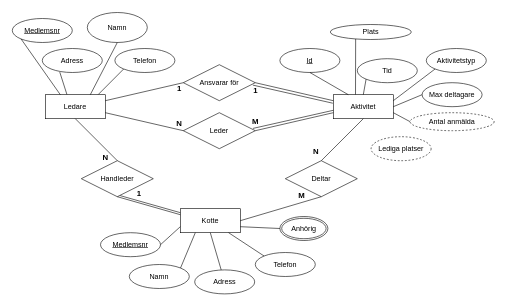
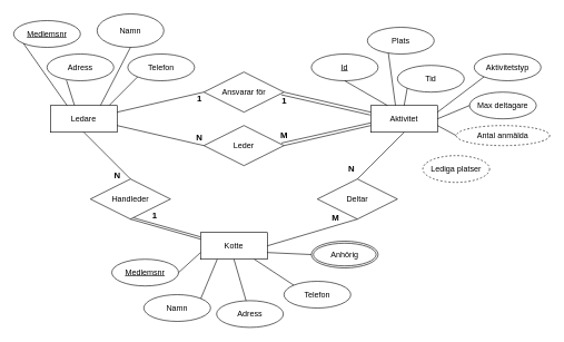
  <mxCell id="0" />
  <mxCell id="1" parent="0" />
  <mxCell id="2" value="Ledare" style="whiteSpace=wrap;html=1;align=center;" vertex="1" parent="1"><mxGeometry x="75" y="157" width="100" height="40" as="geometry" /></mxCell>
  <mxCell id="3" value="Ansvarar för" style="shape=rhombus;perimeter=rhombusPerimeter;whiteSpace=wrap;html=1;align=center;" vertex="1" parent="1"><mxGeometry x="305" y="107" width="120" height="60" as="geometry" /></mxCell>
  <mxCell id="4" value="Leder" style="shape=rhombus;perimeter=rhombusPerimeter;whiteSpace=wrap;html=1;align=center;" vertex="1" parent="1"><mxGeometry x="305" y="187" width="120" height="60" as="geometry" /></mxCell>
  <mxCell id="5" value="Aktivitet" style="whiteSpace=wrap;html=1;align=center;" vertex="1" parent="1"><mxGeometry x="555" y="157" width="100" height="40" as="geometry" /></mxCell>
  <mxCell id="6" value="Kotte" style="whiteSpace=wrap;html=1;align=center;" vertex="1" parent="1"><mxGeometry x="300" y="347" width="100" height="40" as="geometry" /></mxCell>
  <mxCell id="7" value="Deltar" style="shape=rhombus;perimeter=rhombusPerimeter;whiteSpace=wrap;html=1;align=center;" vertex="1" parent="1"><mxGeometry x="475" y="267" width="120" height="60" as="geometry" /></mxCell>
  <mxCell id="8" value="Handleder" style="shape=rhombus;perimeter=rhombusPerimeter;whiteSpace=wrap;html=1;align=center;" vertex="1" parent="1"><mxGeometry x="135" y="267" width="120" height="60" as="geometry" /></mxCell>
  <mxCell id="9" value="" style="endArrow=none;html=1;rounded=0;entryX=0.5;entryY=1;entryDx=0;entryDy=0;exitX=0.5;exitY=0;exitDx=0;exitDy=0;" edge="1" parent="1" source="7" target="5"><mxGeometry relative="1" as="geometry"><mxPoint x="395" y="287" as="sourcePoint" /><mxPoint x="555" y="287" as="targetPoint" /></mxGeometry></mxCell>
  <mxCell id="10" value="" style="endArrow=none;html=1;rounded=0;exitX=1;exitY=0.5;exitDx=0;exitDy=0;entryX=0.5;entryY=1;entryDx=0;entryDy=0;" edge="1" parent="1" source="6" target="7"><mxGeometry relative="1" as="geometry"><mxPoint x="395" y="287" as="sourcePoint" /><mxPoint x="505" y="317" as="targetPoint" /></mxGeometry></mxCell>
  <mxCell id="11" value="" style="endArrow=none;html=1;rounded=0;exitX=1;exitY=0.75;exitDx=0;exitDy=0;entryX=0;entryY=0.5;entryDx=0;entryDy=0;" edge="1" parent="1" source="2" target="4"><mxGeometry relative="1" as="geometry"><mxPoint x="395" y="287" as="sourcePoint" /><mxPoint x="555" y="287" as="targetPoint" /></mxGeometry></mxCell>
  <mxCell id="12" value="" style="endArrow=none;html=1;rounded=0;exitX=1;exitY=0.25;exitDx=0;exitDy=0;entryX=0;entryY=0.5;entryDx=0;entryDy=0;" edge="1" parent="1" source="2" target="3"><mxGeometry relative="1" as="geometry"><mxPoint x="395" y="287" as="sourcePoint" /><mxPoint x="555" y="287" as="targetPoint" /></mxGeometry></mxCell>
  <mxCell id="13" value="" style="endArrow=none;html=1;rounded=0;exitX=0.5;exitY=1;exitDx=0;exitDy=0;entryX=0.5;entryY=0;entryDx=0;entryDy=0;" edge="1" parent="1" source="2" target="8"><mxGeometry relative="1" as="geometry"><mxPoint x="395" y="287" as="sourcePoint" /><mxPoint x="555" y="287" as="targetPoint" /></mxGeometry></mxCell>
  <mxCell id="14" value="" style="endArrow=none;html=1;rounded=0;exitX=1;exitY=0.5;exitDx=0;exitDy=0;entryX=0;entryY=0.75;entryDx=0;entryDy=0;" edge="1" parent="1" source="4" target="5"><mxGeometry relative="1" as="geometry"><mxPoint x="395" y="287" as="sourcePoint" /><mxPoint x="555" y="287" as="targetPoint" /></mxGeometry></mxCell>
  <mxCell id="15" value="" style="endArrow=none;html=1;rounded=0;exitX=0.967;exitY=0.437;exitDx=0;exitDy=0;exitPerimeter=0;" edge="1" parent="1" source="4"><mxGeometry relative="1" as="geometry"><mxPoint x="416" y="214" as="sourcePoint" /><mxPoint x="555" y="183" as="targetPoint" /></mxGeometry></mxCell>
  <mxCell id="16" value="" style="endArrow=none;html=1;rounded=0;entryX=0;entryY=0.25;entryDx=0;entryDy=0;exitX=1;exitY=0.5;exitDx=0;exitDy=0;" edge="1" parent="1" source="3" target="5"><mxGeometry relative="1" as="geometry"><mxPoint x="385" y="157" as="sourcePoint" /><mxPoint x="545" y="157" as="targetPoint" /></mxGeometry></mxCell>
  <mxCell id="17" value="" style="endArrow=none;html=1;rounded=0;entryX=-0.008;entryY=0.355;entryDx=0;entryDy=0;entryPerimeter=0;" edge="1" parent="1" target="5"><mxGeometry relative="1" as="geometry"><mxPoint x="421" y="141" as="sourcePoint" /><mxPoint x="545" y="157" as="targetPoint" /></mxGeometry></mxCell>
  <mxCell id="18" value="" style="endArrow=none;html=1;rounded=0;entryX=0;entryY=0.25;entryDx=0;entryDy=0;exitX=0.5;exitY=1;exitDx=0;exitDy=0;" edge="1" parent="1" source="8" target="6"><mxGeometry relative="1" as="geometry"><mxPoint x="195" y="377" as="sourcePoint" /><mxPoint x="355" y="377" as="targetPoint" /></mxGeometry></mxCell>
  <mxCell id="19" value="" style="endArrow=none;html=1;rounded=0;entryX=0;entryY=0.165;entryDx=0;entryDy=0;entryPerimeter=0;exitX=0.54;exitY=0.97;exitDx=0;exitDy=0;exitPerimeter=0;" edge="1" parent="1" source="8" target="6"><mxGeometry relative="1" as="geometry"><mxPoint x="195" y="377" as="sourcePoint" /><mxPoint x="355" y="377" as="targetPoint" /></mxGeometry></mxCell>
  <mxCell id="20" value="&lt;font style=&quot;font-size: 13px&quot;&gt;&lt;b style=&quot;font-size: 13px&quot;&gt;1&lt;/b&gt;&lt;/font&gt;" style="text;html=1;resizable=0;autosize=1;align=center;verticalAlign=middle;points=[];fillColor=none;strokeColor=none;rounded=0;fontSize=13;" vertex="1" parent="1"><mxGeometry x="288" y="137" width="20" height="20" as="geometry" /></mxCell>
  <mxCell id="21" value="&lt;font style=&quot;font-size: 13px&quot;&gt;&lt;b style=&quot;font-size: 13px&quot;&gt;1&lt;/b&gt;&lt;/font&gt;" style="text;html=1;resizable=0;autosize=1;align=center;verticalAlign=middle;points=[];fillColor=none;strokeColor=none;rounded=0;fontSize=13;" vertex="1" parent="1"><mxGeometry x="415" y="140" width="20" height="20" as="geometry" /></mxCell>
  <mxCell id="22" value="&lt;font style=&quot;font-size: 13px;&quot;&gt;&lt;b style=&quot;font-size: 13px;&quot;&gt;N&lt;/b&gt;&lt;/font&gt;" style="text;html=1;resizable=0;autosize=1;align=center;verticalAlign=middle;points=[];fillColor=none;strokeColor=none;rounded=0;fontSize=13;" vertex="1" parent="1"><mxGeometry x="288" y="195" width="20" height="20" as="geometry" /></mxCell>
  <mxCell id="23" value="&lt;font style=&quot;font-size: 13px&quot;&gt;&lt;b style=&quot;font-size: 13px&quot;&gt;M&lt;/b&gt;&lt;/font&gt;" style="text;html=1;resizable=0;autosize=1;align=center;verticalAlign=middle;points=[];fillColor=none;strokeColor=none;rounded=0;fontSize=13;" vertex="1" parent="1"><mxGeometry x="410" y="192" width="30" height="20" as="geometry" /></mxCell>
  <mxCell id="24" value="&lt;font style=&quot;font-size: 13px;&quot;&gt;&lt;b style=&quot;font-size: 13px;&quot;&gt;N&lt;/b&gt;&lt;/font&gt;" style="text;html=1;resizable=0;autosize=1;align=center;verticalAlign=middle;points=[];fillColor=none;strokeColor=none;rounded=0;fontSize=13;" vertex="1" parent="1"><mxGeometry x="516" y="242" width="20" height="20" as="geometry" /></mxCell>
  <mxCell id="25" value="&lt;font style=&quot;font-size: 13px&quot;&gt;&lt;b style=&quot;font-size: 13px&quot;&gt;M&lt;/b&gt;&lt;/font&gt;" style="text;html=1;resizable=0;autosize=1;align=center;verticalAlign=middle;points=[];fillColor=none;strokeColor=none;rounded=0;fontSize=13;" vertex="1" parent="1"><mxGeometry x="487" y="315" width="30" height="20" as="geometry" /></mxCell>
  <mxCell id="26" value="&lt;font style=&quot;font-size: 13px&quot;&gt;&lt;b style=&quot;font-size: 13px&quot;&gt;1&lt;/b&gt;&lt;/font&gt;" style="text;html=1;resizable=0;autosize=1;align=center;verticalAlign=middle;points=[];fillColor=none;strokeColor=none;rounded=0;fontSize=13;" vertex="1" parent="1"><mxGeometry x="221" y="312" width="20" height="20" as="geometry" /></mxCell>
  <mxCell id="27" value="&lt;font style=&quot;font-size: 13px;&quot;&gt;&lt;b style=&quot;font-size: 13px;&quot;&gt;N&lt;/b&gt;&lt;/font&gt;" style="text;html=1;resizable=0;autosize=1;align=center;verticalAlign=middle;points=[];fillColor=none;strokeColor=none;rounded=0;fontSize=13;" vertex="1" parent="1"><mxGeometry x="165" y="251" width="20" height="20" as="geometry" /></mxCell>
  <mxCell id="28" value="&lt;u&gt;Medlemsnr&lt;/u&gt;" style="ellipse;whiteSpace=wrap;html=1;align=center;" vertex="1" parent="1"><mxGeometry x="20" y="30" width="100" height="40" as="geometry" /></mxCell>
  <mxCell id="29" value="&lt;u&gt;Medlemsnr&lt;/u&gt;" style="ellipse;whiteSpace=wrap;html=1;align=center;" vertex="1" parent="1"><mxGeometry x="167" y="387" width="100" height="40" as="geometry" /></mxCell>
  <mxCell id="30" value="Namn" style="ellipse;whiteSpace=wrap;html=1;align=center;" vertex="1" parent="1"><mxGeometry x="145" y="20" width="100" height="50" as="geometry" /></mxCell>
  <mxCell id="31" value="Namn" style="ellipse;whiteSpace=wrap;html=1;align=center;" vertex="1" parent="1"><mxGeometry x="215" y="440" width="100" height="40" as="geometry" /></mxCell>
  <mxCell id="32" value="Adress" style="ellipse;whiteSpace=wrap;html=1;align=center;" vertex="1" parent="1"><mxGeometry x="324" y="449" width="100" height="40" as="geometry" /></mxCell>
  <mxCell id="33" value="Adress" style="ellipse;whiteSpace=wrap;html=1;align=center;" vertex="1" parent="1"><mxGeometry x="70" y="80" width="100" height="40" as="geometry" /></mxCell>
  <mxCell id="34" value="Telefon" style="ellipse;whiteSpace=wrap;html=1;align=center;" vertex="1" parent="1"><mxGeometry x="425" y="420" width="100" height="40" as="geometry" /></mxCell>
  <mxCell id="35" value="Telefon" style="ellipse;whiteSpace=wrap;html=1;align=center;" vertex="1" parent="1"><mxGeometry x="191" y="80" width="100" height="40" as="geometry" /></mxCell>
- <mxCell id="36" value="Anhörig" style="ellipse;shape=doubleEllipse;margin=3;whiteSpace=wrap;html=1;align=center;" vertex="1" parent="1"><mxGeometry x="466" y="360" width="80" height="40" as="geometry" /></mxCell>
+ <mxCell id="36" value="Anhörig" style="ellipse;shape=doubleEllipse;margin=3;whiteSpace=wrap;html=1;align=center;" vertex="1" parent="1"><mxGeometry x="466" y="360" width="100" height="40" as="geometry" /></mxCell>
  <mxCell id="37" value="&lt;u&gt;Id&lt;/u&gt;" style="ellipse;whiteSpace=wrap;html=1;align=center;" vertex="1" parent="1"><mxGeometry x="466" y="80" width="100" height="40" as="geometry" /></mxCell>
- <mxCell id="38" value="Plats" style="ellipse;whiteSpace=wrap;html=1;align=center;" vertex="1" parent="1"><mxGeometry x="550" y="40" width="135" height="25" as="geometry" /></mxCell>
+ <mxCell id="38" value="Plats" style="ellipse;whiteSpace=wrap;html=1;align=center;" vertex="1" parent="1"><mxGeometry x="550" y="40" width="100" height="40" as="geometry" /></mxCell>
  <mxCell id="39" value="Tid" style="ellipse;whiteSpace=wrap;html=1;align=center;" vertex="1" parent="1"><mxGeometry x="595" y="97" width="100" height="40" as="geometry" /></mxCell>
  <mxCell id="40" value="Max deltagare" style="ellipse;whiteSpace=wrap;html=1;align=center;" vertex="1" parent="1"><mxGeometry x="703" y="137" width="100" height="40" as="geometry" /></mxCell>
  <mxCell id="41" value="Aktivitetstyp" style="ellipse;whiteSpace=wrap;html=1;align=center;" vertex="1" parent="1"><mxGeometry x="710" y="80" width="100" height="40" as="geometry" /></mxCell>
  <mxCell id="42" value="Antal anmälda" style="ellipse;whiteSpace=wrap;html=1;align=center;dashed=1;" vertex="1" parent="1"><mxGeometry x="683" y="187" width="140" height="30" as="geometry" /></mxCell>
- <mxCell id="43" value="Lediga platser" style="ellipse;whiteSpace=wrap;html=1;align=center;dashed=1;" vertex="1" parent="1"><mxGeometry x="618" y="227" width="100" height="40" as="geometry" /></mxCell>
+ <mxCell id="43" value="Lediga platser" style="ellipse;whiteSpace=wrap;html=1;align=center;dashed=1;" vertex="1" parent="1"><mxGeometry x="633" y="232" width="100" height="40" as="geometry" /></mxCell>
  <mxCell id="44" value="" style="endArrow=none;html=1;rounded=0;exitX=0;exitY=1;exitDx=0;exitDy=0;entryX=0.25;entryY=0;entryDx=0;entryDy=0;" edge="1" parent="1" source="28" target="2"><mxGeometry relative="1" as="geometry"><mxPoint x="383" y="260" as="sourcePoint" /><mxPoint x="103" y="150" as="targetPoint" /></mxGeometry></mxCell>
  <mxCell id="45" value="" style="endArrow=none;html=1;rounded=0;exitX=0.291;exitY=0.982;exitDx=0;exitDy=0;exitPerimeter=0;entryX=0.36;entryY=-0.012;entryDx=0;entryDy=0;entryPerimeter=0;" edge="1" parent="1" source="33" target="2"><mxGeometry relative="1" as="geometry"><mxPoint x="383" y="260" as="sourcePoint" /><mxPoint x="543" y="260" as="targetPoint" /></mxGeometry></mxCell>
  <mxCell id="46" value="" style="endArrow=none;html=1;rounded=0;exitX=0.5;exitY=1;exitDx=0;exitDy=0;entryX=0.75;entryY=0;entryDx=0;entryDy=0;" edge="1" parent="1" source="30" target="2"><mxGeometry relative="1" as="geometry"><mxPoint x="223" y="120" as="sourcePoint" /><mxPoint x="383" y="120" as="targetPoint" /></mxGeometry></mxCell>
  <mxCell id="47" value="" style="endArrow=none;html=1;rounded=0;exitX=0.884;exitY=-0.012;exitDx=0;exitDy=0;exitPerimeter=0;entryX=0;entryY=1;entryDx=0;entryDy=0;" edge="1" parent="1" source="2" target="35"><mxGeometry relative="1" as="geometry"><mxPoint x="223" y="120" as="sourcePoint" /><mxPoint x="383" y="120" as="targetPoint" /></mxGeometry></mxCell>
  <mxCell id="48" value="" style="endArrow=none;html=1;rounded=0;exitX=1;exitY=0.5;exitDx=0;exitDy=0;entryX=0;entryY=0.75;entryDx=0;entryDy=0;" edge="1" parent="1" source="29" target="6"><mxGeometry relative="1" as="geometry"><mxPoint x="253" y="480" as="sourcePoint" /><mxPoint x="413" y="480" as="targetPoint" /></mxGeometry></mxCell>
  <mxCell id="49" value="" style="endArrow=none;html=1;rounded=0;exitX=1;exitY=0;exitDx=0;exitDy=0;entryX=0.25;entryY=1;entryDx=0;entryDy=0;" edge="1" parent="1" source="31" target="6"><mxGeometry relative="1" as="geometry"><mxPoint x="253" y="480" as="sourcePoint" /><mxPoint x="413" y="480" as="targetPoint" /></mxGeometry></mxCell>
  <mxCell id="50" value="" style="endArrow=none;html=1;rounded=0;exitX=0.5;exitY=1;exitDx=0;exitDy=0;" edge="1" parent="1" source="6" target="32"><mxGeometry relative="1" as="geometry"><mxPoint x="253" y="480" as="sourcePoint" /><mxPoint x="413" y="480" as="targetPoint" /></mxGeometry></mxCell>
  <mxCell id="51" value="" style="endArrow=none;html=1;rounded=0;entryX=0;entryY=0;entryDx=0;entryDy=0;" edge="1" parent="1" source="6" target="34"><mxGeometry relative="1" as="geometry"><mxPoint x="393" y="390" as="sourcePoint" /><mxPoint x="393" y="520" as="targetPoint" /></mxGeometry></mxCell>
  <mxCell id="52" value="" style="endArrow=none;html=1;rounded=0;entryX=0;entryY=0.5;entryDx=0;entryDy=0;exitX=1;exitY=0.75;exitDx=0;exitDy=0;" edge="1" parent="1" source="6" target="36"><mxGeometry relative="1" as="geometry"><mxPoint x="253" y="450" as="sourcePoint" /><mxPoint x="413" y="450" as="targetPoint" /></mxGeometry></mxCell>
  <mxCell id="53" value="" style="endArrow=none;html=1;rounded=0;exitX=0.5;exitY=1;exitDx=0;exitDy=0;entryX=0.25;entryY=0;entryDx=0;entryDy=0;" edge="1" parent="1" source="37" target="5"><mxGeometry relative="1" as="geometry"><mxPoint x="520" y="130" as="sourcePoint" /><mxPoint x="680" y="140" as="targetPoint" /></mxGeometry></mxCell>
  <mxCell id="54" value="" style="endArrow=none;html=1;rounded=0;entryX=0;entryY=1;entryDx=0;entryDy=0;exitX=1;exitY=0.25;exitDx=0;exitDy=0;" edge="1" parent="1" source="5" target="41"><mxGeometry relative="1" as="geometry"><mxPoint x="520" y="140" as="sourcePoint" /><mxPoint x="680" y="140" as="targetPoint" /></mxGeometry></mxCell>
  <mxCell id="55" value="" style="endArrow=none;html=1;rounded=0;entryX=0;entryY=0.5;entryDx=0;entryDy=0;exitX=1;exitY=0.5;exitDx=0;exitDy=0;" edge="1" parent="1" source="5" target="40"><mxGeometry relative="1" as="geometry"><mxPoint x="520" y="140" as="sourcePoint" /><mxPoint x="680" y="140" as="targetPoint" /></mxGeometry></mxCell>
  <mxCell id="56" value="" style="endArrow=none;html=1;rounded=0;entryX=0;entryY=0.5;entryDx=0;entryDy=0;exitX=1;exitY=0.75;exitDx=0;exitDy=0;" edge="1" parent="1" source="5" target="42"><mxGeometry relative="1" as="geometry"><mxPoint x="520" y="140" as="sourcePoint" /><mxPoint x="680" y="140" as="targetPoint" /></mxGeometry></mxCell>
  <mxCell id="57" value="" style="endArrow=none;html=1;rounded=0;entryX=0;entryY=1;entryDx=0;entryDy=0;exitX=0.5;exitY=0;exitDx=0;exitDy=0;" edge="1" parent="1" source="5" target="39"><mxGeometry relative="1" as="geometry"><mxPoint x="520" y="140" as="sourcePoint" /><mxPoint x="680" y="140" as="targetPoint" /></mxGeometry></mxCell>
  <mxCell id="58" value="" style="endArrow=none;html=1;rounded=0;exitX=0.313;exitY=0.961;exitDx=0;exitDy=0;exitPerimeter=0;entryX=0.37;entryY=-0.007;entryDx=0;entryDy=0;entryPerimeter=0;" edge="1" parent="1" source="38" target="5"><mxGeometry relative="1" as="geometry"><mxPoint x="520" y="140" as="sourcePoint" /><mxPoint x="680" y="140" as="targetPoint" /></mxGeometry></mxCell>
